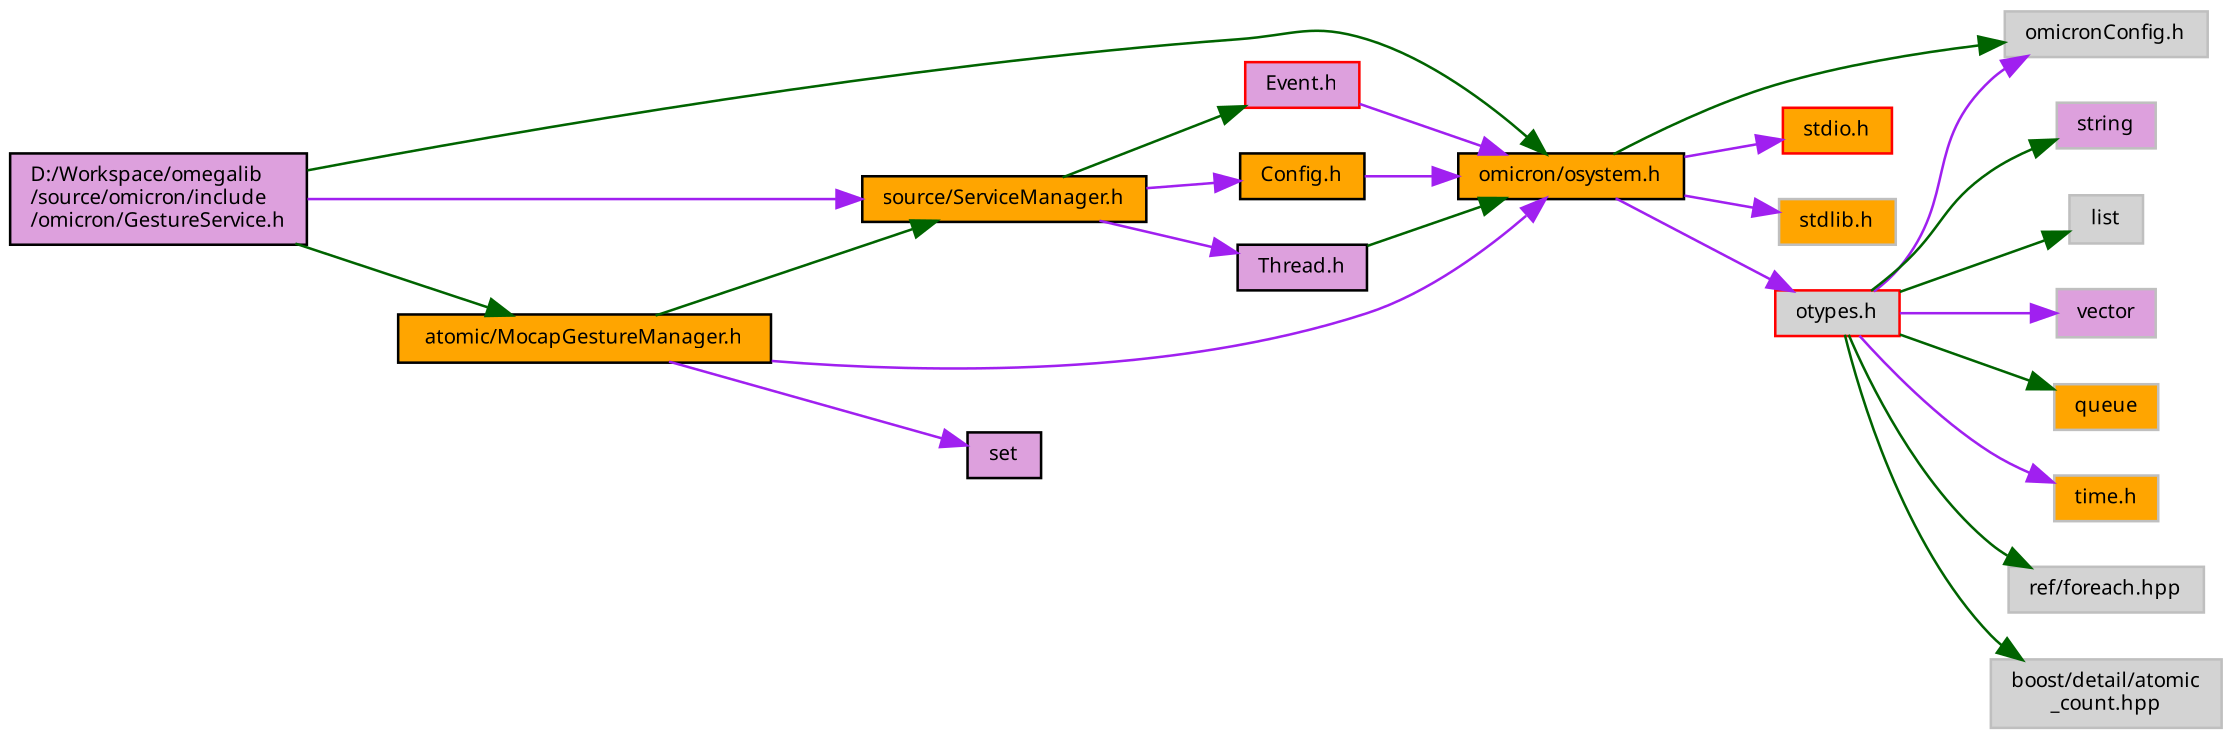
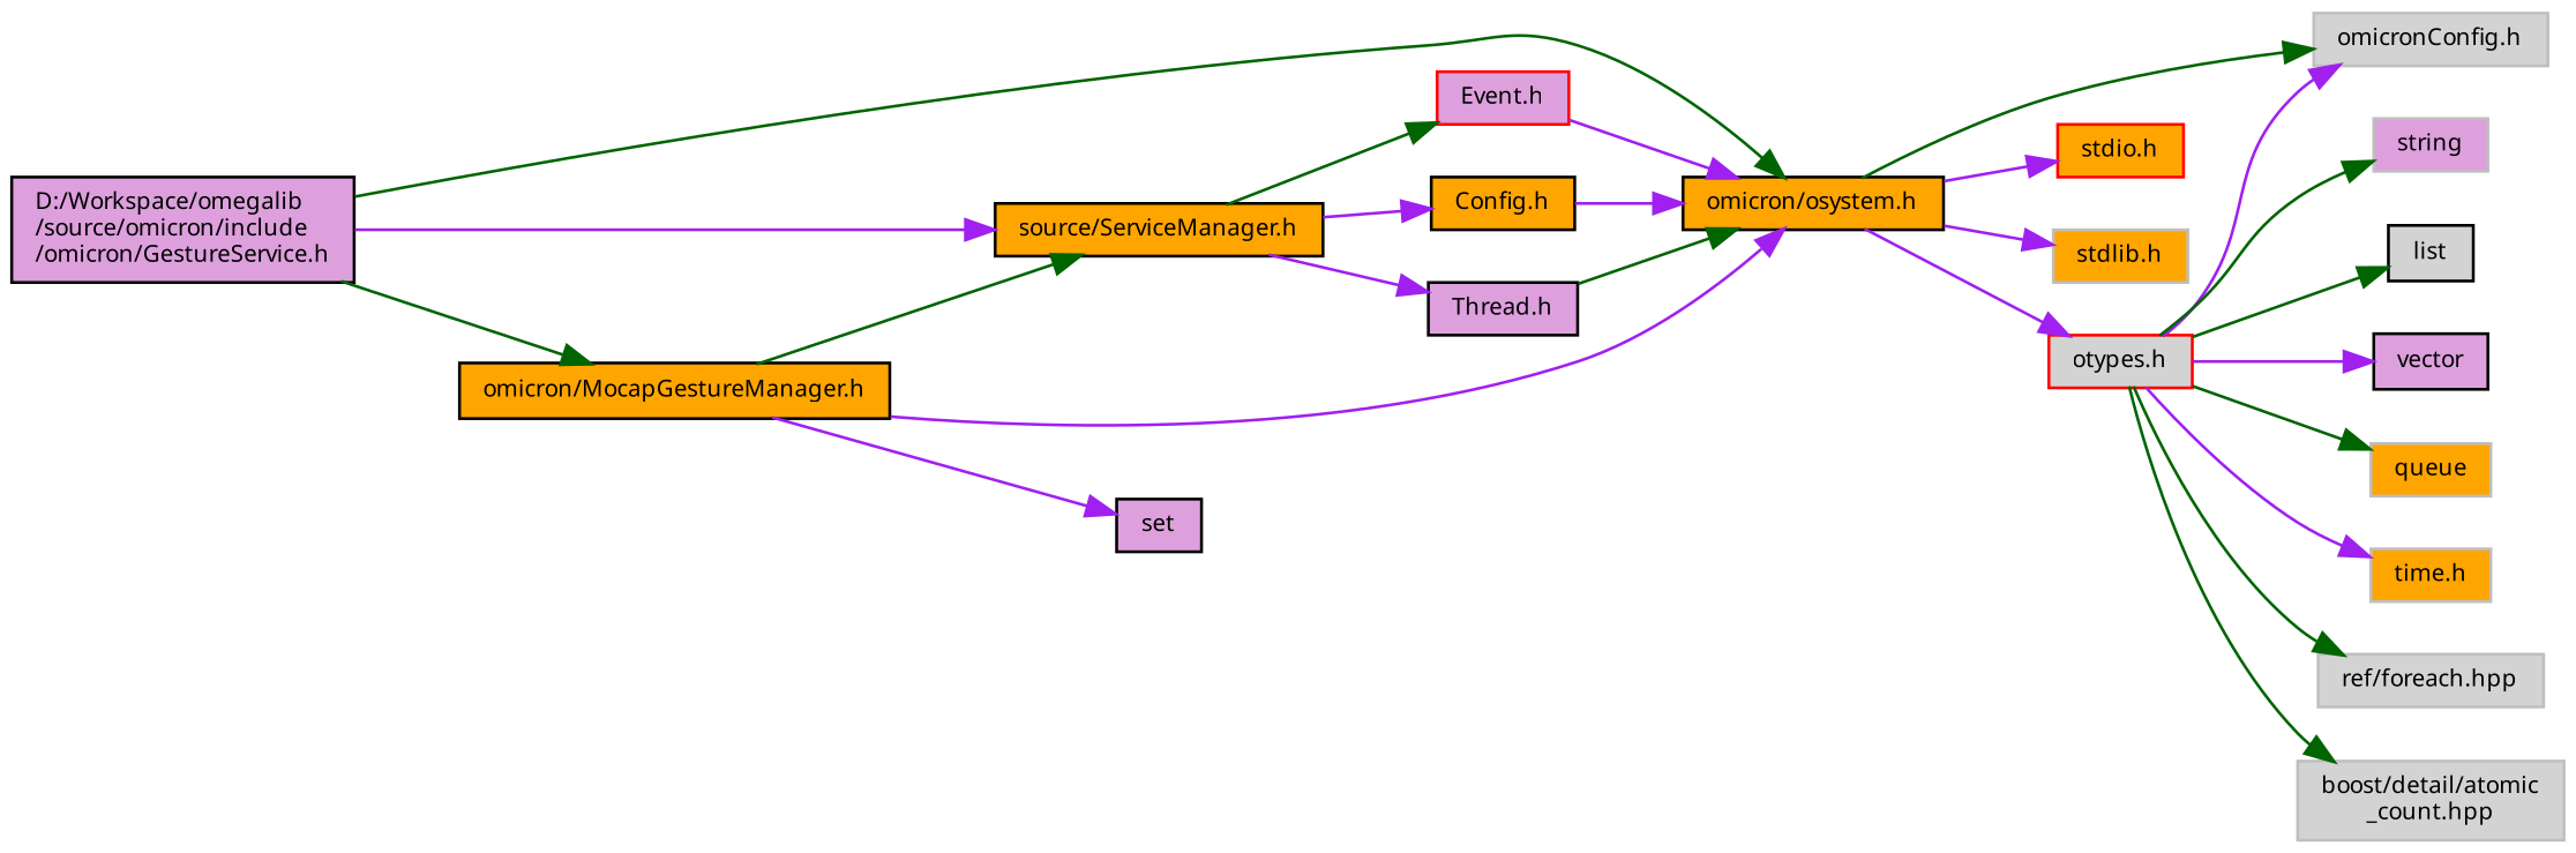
  digraph {
    rankdir=LR
    node [color=grey75 fillcolor=orange fontname="FreeSans.ttf" fontsize=8 shape=record style=filled]
    edge [color=purple fontname="FreeSans.ttf" fontsize=8 labelfontname="FreeSans.ttf" labelfontsize=8 style=solid]
    n1 [color=black fillcolor=plum fontcolor=black height=0.2 label="D:/Workspace/omegalib\l/source/omicron/include\l/omicron/GestureService.h" width=0.4]
    n2 [color=black height=0.2 label="omicron/osystem.h" width=0.4]
    n3 [color=black height=0.2 label="source/ServiceManager.h" width=0.4]
-   n4 [color=black height=0.2 label="atomic/MocapGestureManager.h" width=0.4]
+   n4 [color=black height=0.2 label="omicron/MocapGestureManager.h" width=0.4]
    n5 [fillcolor=lightgrey height=0.2 label="omicronConfig.h" width=0.4]
    n6 [color=red height=0.2 label="stdio.h" width=0.4]
    n7 [height=0.2 label="stdlib.h" width=0.4]
    n8 [color=red fillcolor=lightgrey height=0.2 label="otypes.h" width=0.4]
    n9 [color=red fillcolor=plum height=0.2 label="Event.h" width=0.4]
    n10 [color=black height=0.2 label="Config.h" width=0.4]
    n11 [color=black fillcolor=plum height=0.2 label="Thread.h" width=0.4]
    n12 [color=black fillcolor=plum height=0.2 label=set width=0.4]
    n13 [fillcolor=plum height=0.2 label=string width=0.4]
-   n14 [fillcolor=lightgrey height=0.2 label=list width=0.4]
-   n15 [fillcolor=plum height=0.2 label=vector width=0.4]
+   n14 [color=black fillcolor=lightgrey height=0.2 label=list width=0.4]
+   n15 [color=black fillcolor=plum height=0.2 label=vector width=0.4]
    n16 [height=0.2 label=queue width=0.4]
    n17 [height=0.2 label="time.h" width=0.4]
    n18 [fillcolor=lightgrey height=0.2 label="ref/foreach.hpp" width=0.4]
    n19 [fillcolor=lightgrey height=0.2 label="boost/detail/atomic\l_count.hpp" width=0.4]
    n1 -> n2 [color=darkgreen]
    n1 -> n3
    n1 -> n4 [color=darkgreen]
    n2 -> n5 [color=darkgreen]
    n2 -> n6
    n2 -> n7
    n2 -> n8
    n3 -> n9 [color=darkgreen]
    n3 -> n10
    n3 -> n11
    n4 -> n2
    n4 -> n3 [color=darkgreen]
    n4 -> n12
    n8 -> n5
    n8 -> n13 [color=darkgreen]
    n8 -> n14 [color=darkgreen]
    n8 -> n15
    n8 -> n16 [color=darkgreen]
    n8 -> n17
    n8 -> n18 [color=darkgreen]
    n8 -> n19 [color=darkgreen]
    n9 -> n2
    n10 -> n2
    n11 -> n2 [color=darkgreen]
  }
